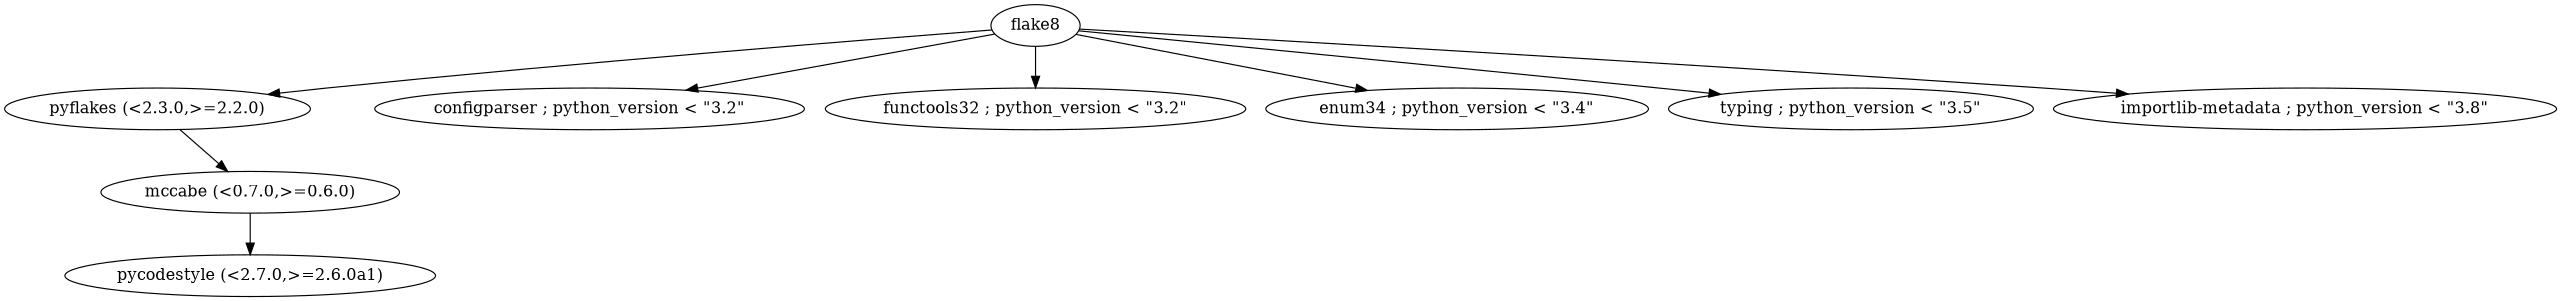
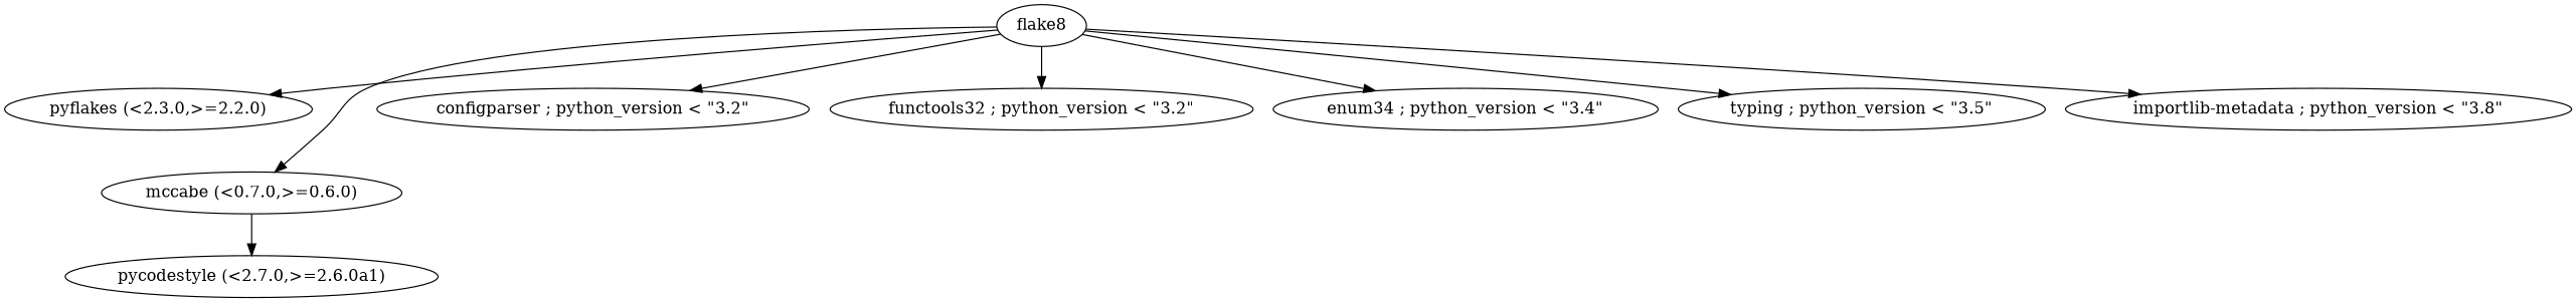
  digraph {
    n1 [label="pyflakes (<2.3.0,>=2.2.0)"]
    flake8
    n3 [label="mccabe (<0.7.0,>=0.6.0)"]
    n4 [label="configparser ; python_version < \"3.2\""]
    n5 [label="functools32 ; python_version < \"3.2\""]
    n6 [label="enum34 ; python_version < \"3.4\""]
    n7 [label="typing ; python_version < \"3.5\""]
    n8 [label="importlib-metadata ; python_version < \"3.8\""]
    n9 [label="pycodestyle (<2.7.0,>=2.6.0a1)"]
    flake8 -> n1
-   n1 -> n3
+   flake8 -> n3
    flake8 -> n4
    flake8 -> n5
    flake8 -> n6
    flake8 -> n7
    flake8 -> n8
    n3 -> n9
  }
